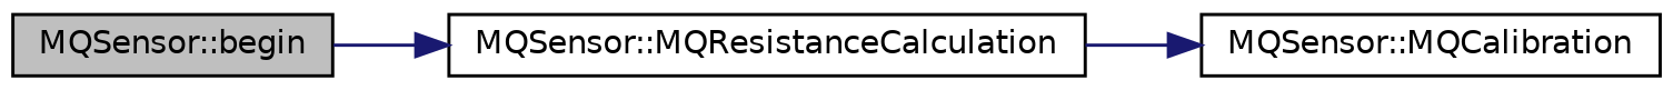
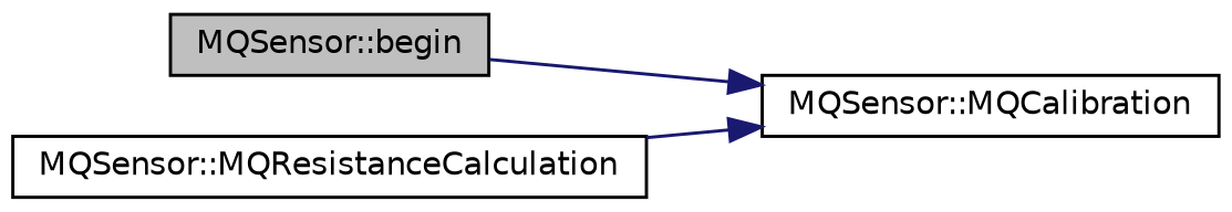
  digraph {
    rankdir=LR
    node [color=black fillcolor=white fontname=Helvetica fontsize=10 shape=record style=filled]
    edge [color=midnightblue fontname=Helvetica fontsize=10 labelfontname=Helvetica labelfontsize=10 style=solid]
    n1 [fillcolor=grey75 fontcolor=black height=0.2 label="MQSensor::begin" width=0.4]
    n2 [height=0.2 label="MQSensor::MQCalibration" width=0.4]
    n3 [height=0.2 label="MQSensor::MQResistanceCalculation" width=0.4]
-   n1 -> n3
+   n1 -> n2
    n3 -> n2
  }
